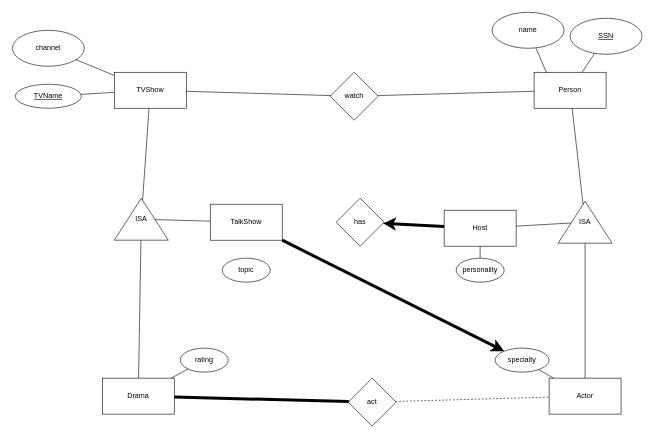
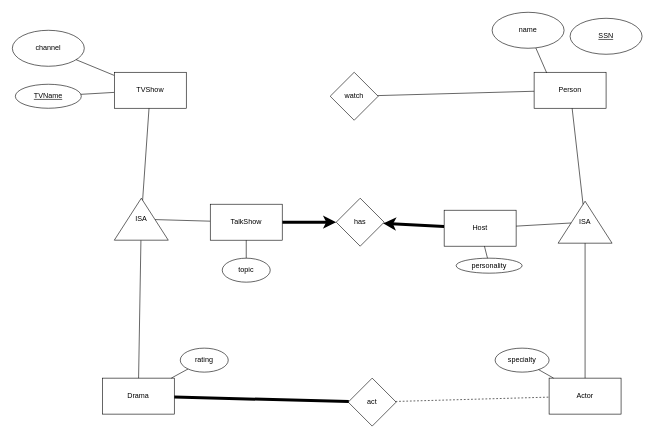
  <mxCell id="0" />
  <mxCell id="1" parent="0" />
  <mxCell id="2" value="has" style="rhombus;whiteSpace=wrap;html=1;" vertex="1" parent="1"><mxGeometry x="560" y="330" width="80" height="80" as="geometry" /></mxCell>
- <mxCell id="3" value="" style="endArrow=classic;html=1;rounded=0;strokeWidth=5;" edge="1" parent="1" source="23" target="37"><mxGeometry width="50" height="50" relative="1" as="geometry"><mxPoint x="482.5" y="770" as="sourcePoint" /><mxPoint x="307.5" y="640" as="targetPoint" /></mxGeometry></mxCell>
+ <mxCell id="3" value="" style="endArrow=classic;html=1;rounded=0;strokeWidth=5;" edge="1" parent="1" source="23" target="2"><mxGeometry width="50" height="50" relative="1" as="geometry"><mxPoint x="482.5" y="770" as="sourcePoint" /><mxPoint x="307.5" y="640" as="targetPoint" /></mxGeometry></mxCell>
  <mxCell id="4" value="" style="group" connectable="0" vertex="1" parent="1"><mxGeometry x="170" y="600" width="280" height="90" as="geometry" /></mxCell>
  <mxCell id="5" value="Drama" style="rounded=0;whiteSpace=wrap;html=1;" vertex="1" parent="4"><mxGeometry y="30" width="120" height="60" as="geometry" /></mxCell>
  <mxCell id="6" value="act" style="rhombus;whiteSpace=wrap;html=1;" vertex="1" parent="1"><mxGeometry x="580" y="630" width="80" height="80" as="geometry" /></mxCell>
  <mxCell id="7" value="" style="endArrow=none;html=1;rounded=0;dashed=1;" edge="1" parent="1" source="6" target="18"><mxGeometry width="50" height="50" relative="1" as="geometry"><mxPoint x="1010" y="670" as="sourcePoint" /><mxPoint x="900" y="730" as="targetPoint" /></mxGeometry></mxCell>
  <mxCell id="8" value="" style="group" connectable="0" vertex="1" parent="1"><mxGeometry x="820" y="20" width="250" height="160" as="geometry" /></mxCell>
  <mxCell id="9" value="Person" style="rounded=0;whiteSpace=wrap;html=1;" vertex="1" parent="8"><mxGeometry x="70" y="100" width="120" height="60" as="geometry" /></mxCell>
  <mxCell id="10" value="&lt;span&gt;&lt;span&gt;SSN&lt;/span&gt;&lt;/span&gt;" style="ellipse;whiteSpace=wrap;html=1;fontStyle=4" vertex="1" parent="8"><mxGeometry x="130" y="10" width="120" height="60" as="geometry" /></mxCell>
- <mxCell id="11" value="" style="endArrow=none;html=1;rounded=0;" edge="1" parent="8" source="9" target="10"><mxGeometry width="50" height="50" relative="1" as="geometry"><mxPoint x="70" y="90" as="sourcePoint" /><mxPoint x="40" y="-10" as="targetPoint" /></mxGeometry></mxCell>
  <mxCell id="12" value="" style="endArrow=none;html=1;rounded=0;exitX=0.175;exitY=0.017;exitDx=0;exitDy=0;exitPerimeter=0;" edge="1" parent="8" source="9" target="13"><mxGeometry width="50" height="50" relative="1" as="geometry"><mxPoint x="170" y="-70" as="sourcePoint" /><mxPoint x="41" y="81" as="targetPoint" /></mxGeometry></mxCell>
  <mxCell id="13" value="name" style="ellipse;whiteSpace=wrap;html=1;" vertex="1" parent="8"><mxGeometry width="120" height="60" as="geometry" /></mxCell>
  <mxCell id="14" value="&lt;u&gt;TVName&lt;/u&gt;" style="ellipse;whiteSpace=wrap;html=1;" vertex="1" parent="1"><mxGeometry x="25" y="140" width="110" height="40" as="geometry" /></mxCell>
  <mxCell id="15" value="" style="endArrow=none;html=1;rounded=0;" edge="1" parent="1" source="28" target="14"><mxGeometry width="50" height="50" relative="1" as="geometry"><mxPoint x="340" y="750" as="sourcePoint" /><mxPoint x="310" y="650" as="targetPoint" /></mxGeometry></mxCell>
  <mxCell id="16" value="" style="endArrow=none;html=1;rounded=0;" edge="1" parent="1" source="23" target="29"><mxGeometry width="50" height="50" relative="1" as="geometry"><mxPoint x="610" y="540" as="sourcePoint" /><mxPoint x="660" y="490" as="targetPoint" /></mxGeometry></mxCell>
  <mxCell id="17" value="" style="endArrow=none;html=1;rounded=0;" edge="1" parent="1" source="29" target="5"><mxGeometry width="50" height="50" relative="1" as="geometry"><mxPoint x="610" y="540" as="sourcePoint" /><mxPoint x="660" y="490" as="targetPoint" /></mxGeometry></mxCell>
  <mxCell id="18" value="Actor" style="rounded=0;whiteSpace=wrap;html=1;" vertex="1" parent="1"><mxGeometry x="915" y="630" width="120" height="60" as="geometry" /></mxCell>
  <mxCell id="19" value="ISA" style="triangle;whiteSpace=wrap;html=1;direction=north;" vertex="1" parent="1"><mxGeometry x="930" y="335" width="90" height="70" as="geometry" /></mxCell>
  <mxCell id="20" value="" style="endArrow=none;html=1;rounded=0;" edge="1" parent="1" source="19" target="9"><mxGeometry width="50" height="50" relative="1" as="geometry"><mxPoint x="610" y="450" as="sourcePoint" /><mxPoint x="660" y="400" as="targetPoint" /></mxGeometry></mxCell>
  <mxCell id="21" value="" style="endArrow=none;html=1;rounded=0;" edge="1" parent="1" source="31" target="19"><mxGeometry width="50" height="50" relative="1" as="geometry"><mxPoint x="610" y="450" as="sourcePoint" /><mxPoint x="660" y="400" as="targetPoint" /></mxGeometry></mxCell>
  <mxCell id="22" value="" style="endArrow=none;html=1;rounded=0;" edge="1" parent="1" source="18" target="19"><mxGeometry width="50" height="50" relative="1" as="geometry"><mxPoint x="610" y="450" as="sourcePoint" /><mxPoint x="660" y="400" as="targetPoint" /></mxGeometry></mxCell>
  <mxCell id="23" value="&lt;div&gt;TalkShow&lt;/div&gt;" style="rounded=0;whiteSpace=wrap;html=1;" vertex="1" parent="1"><mxGeometry x="350" y="340" width="120" height="60" as="geometry" /></mxCell>
  <mxCell id="24" value="" style="endArrow=none;html=1;rounded=0;strokeWidth=5;" edge="1" parent="1" source="5" target="6"><mxGeometry width="50" height="50" relative="1" as="geometry"><mxPoint x="610" y="510" as="sourcePoint" /><mxPoint x="660" y="460" as="targetPoint" /></mxGeometry></mxCell>
  <mxCell id="25" value="" style="endArrow=classic;html=1;rounded=0;strokeWidth=5;" edge="1" parent="1" source="31" target="2"><mxGeometry width="50" height="50" relative="1" as="geometry"><mxPoint x="490" y="373" as="sourcePoint" /><mxPoint x="533" y="280" as="targetPoint" /></mxGeometry></mxCell>
  <mxCell id="26" value="channel" style="ellipse;whiteSpace=wrap;html=1;" vertex="1" parent="1"><mxGeometry x="20" y="50" width="120" height="60" as="geometry" /></mxCell>
  <mxCell id="27" value="" style="endArrow=none;html=1;rounded=0;" edge="1" parent="1" source="28" target="26"><mxGeometry width="50" height="50" relative="1" as="geometry"><mxPoint x="435" y="530" as="sourcePoint" /><mxPoint x="306" y="681" as="targetPoint" /></mxGeometry></mxCell>
  <mxCell id="28" value="TVShow" style="rounded=0;whiteSpace=wrap;html=1;" vertex="1" parent="1"><mxGeometry x="190" y="120" width="120" height="60" as="geometry" /></mxCell>
  <mxCell id="29" value="ISA" style="triangle;whiteSpace=wrap;html=1;direction=north;" vertex="1" parent="1"><mxGeometry x="190" y="330" width="90" height="70" as="geometry" /></mxCell>
  <mxCell id="30" value="" style="endArrow=none;html=1;rounded=0;" edge="1" parent="1" source="28" target="29"><mxGeometry width="50" height="50" relative="1" as="geometry"><mxPoint x="600" y="480" as="sourcePoint" /><mxPoint x="650" y="430" as="targetPoint" /></mxGeometry></mxCell>
  <mxCell id="31" value="Host" style="rounded=0;whiteSpace=wrap;html=1;" vertex="1" parent="1"><mxGeometry x="740" y="350" width="120" height="60" as="geometry" /></mxCell>
  <mxCell id="32" value="watch" style="rhombus;whiteSpace=wrap;html=1;" vertex="1" parent="1"><mxGeometry y="120" width="80" height="80" as="geometry" x="550" /></mxCell>
- <mxCell id="33" value="" style="endArrow=none;html=1;rounded=0;" edge="1" parent="1" source="28" target="32"><mxGeometry width="50" height="50" relative="1" as="geometry"><mxPoint x="400" y="420" as="sourcePoint" /><mxPoint x="450" y="370" as="targetPoint" /></mxGeometry></mxCell>
  <mxCell id="34" value="" style="endArrow=none;html=1;rounded=0;" edge="1" parent="1" source="9" target="32"><mxGeometry width="50" height="50" relative="1" as="geometry"><mxPoint x="400" y="420" as="sourcePoint" /><mxPoint x="450" y="370" as="targetPoint" /></mxGeometry></mxCell>
  <mxCell id="35" value="topic" style="ellipse;whiteSpace=wrap;html=1;" vertex="1" parent="1"><mxGeometry x="370" y="430" width="80" height="40" as="geometry" /></mxCell>
  <mxCell id="36" value="rating" style="ellipse;whiteSpace=wrap;html=1;" vertex="1" parent="1"><mxGeometry x="300" y="580" width="80" height="40" as="geometry" /></mxCell>
  <mxCell id="37" value="specialty" style="ellipse;whiteSpace=wrap;html=1;" vertex="1" parent="1"><mxGeometry x="825" y="580" width="90" height="40" as="geometry" /></mxCell>
- <mxCell id="38" value="personality" style="ellipse;whiteSpace=wrap;html=1;" vertex="1" parent="1"><mxGeometry x="760" y="430" width="80" height="40" as="geometry" /></mxCell>
+ <mxCell id="38" value="personality" style="ellipse;whiteSpace=wrap;html=1;" vertex="1" parent="1"><mxGeometry x="760" y="430" width="110" height="25" as="geometry" /></mxCell>
+ <mxCell id="39" value="" style="endArrow=none;html=1;rounded=0;" edge="1" parent="1" source="35" target="23"><mxGeometry width="50" height="50" relative="1" as="geometry"><mxPoint x="490" y="490" as="sourcePoint" /><mxPoint x="540" y="440" as="targetPoint" /></mxGeometry></mxCell>
  <mxCell id="40" value="" style="endArrow=none;html=1;rounded=0;" edge="1" parent="1" source="5" target="36"><mxGeometry width="50" height="50" relative="1" as="geometry"><mxPoint x="400" y="600" as="sourcePoint" /><mxPoint x="350" y="610" as="targetPoint" /></mxGeometry></mxCell>
  <mxCell id="41" value="" style="endArrow=none;html=1;rounded=0;" edge="1" parent="1" source="38" target="31"><mxGeometry width="50" height="50" relative="1" as="geometry"><mxPoint x="710" y="540" as="sourcePoint" /><mxPoint x="760" y="490" as="targetPoint" /></mxGeometry></mxCell>
  <mxCell id="42" value="" style="endArrow=none;html=1;rounded=0;" edge="1" parent="1" source="37" target="18"><mxGeometry width="50" height="50" relative="1" as="geometry"><mxPoint x="870" y="580" as="sourcePoint" /><mxPoint x="920" y="530" as="targetPoint" /></mxGeometry></mxCell>
